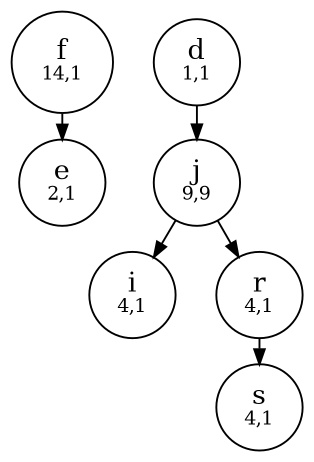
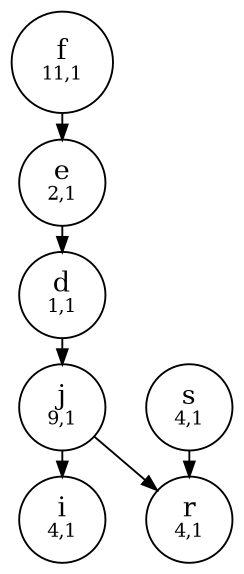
  digraph {
    nodesep=0.3
    ranksep=0.2
    node [shape=circle]
    edge [arrowsize=0.8 side=left]
-   n1 [label=<f<BR/><FONT POINT-SIZE="10">14,1</FONT>>]
+   n1 [label=<f<BR/><FONT POINT-SIZE="10">11,1</FONT>>]
    n2 [label=<e<BR/><FONT POINT-SIZE="10">2,1</FONT>>]
    n3 [label=<d<BR/><FONT POINT-SIZE="10">1,1</FONT>>]
-   n4 [label=<j<BR/><FONT POINT-SIZE="10">9,9</FONT>>]
+   n4 [label=<j<BR/><FONT POINT-SIZE="10">9,1</FONT>>]
    n5 [label=<i<BR/><FONT POINT-SIZE="10">4,1</FONT>>]
    n6 [label=<r<BR/><FONT POINT-SIZE="10">4,1</FONT>>]
    n7 [label=<s<BR/><FONT POINT-SIZE="10">4,1</FONT>>]
    n1 -> n2
+   n2 -> n3
    n3 -> n4 [side=right]
    n4 -> n5
    n4 -> n6 [side=right]
-   n6 -> n7 [side=right]
+   n7 -> n6 [side=right]
  }
